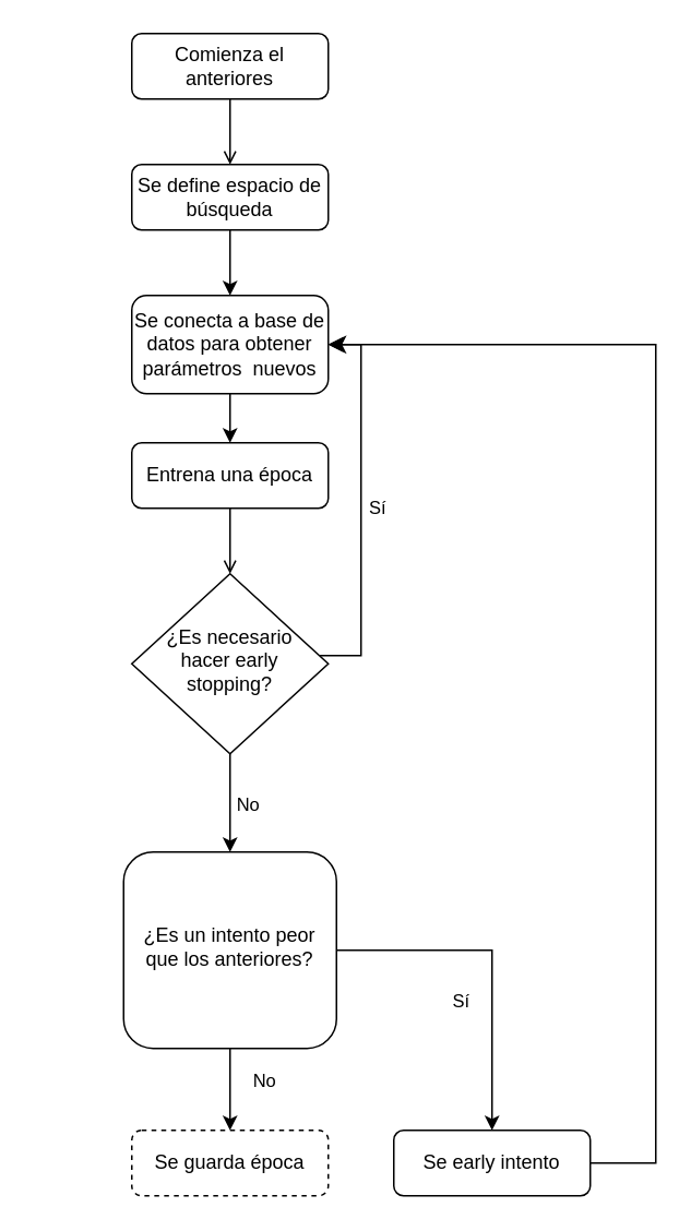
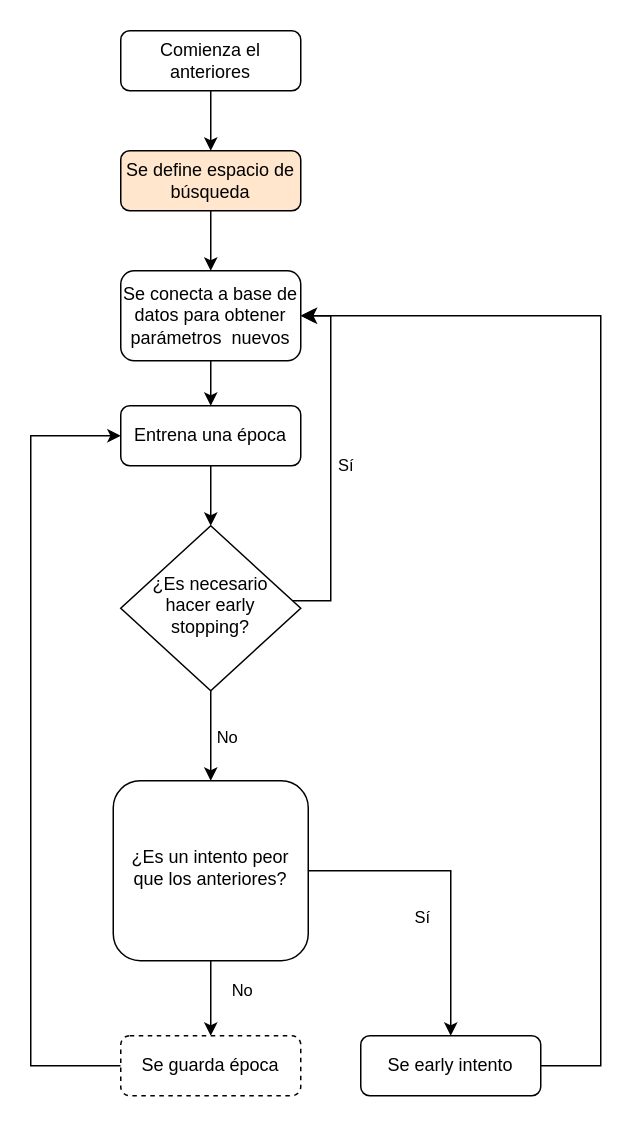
  <mxCell id="0" />
  <mxCell id="1" parent="0" />
- <mxCell id="2" style="edgeStyle=orthogonalEdgeStyle;rounded=0;orthogonalLoop=1;jettySize=auto;html=1;entryX=0.5;entryY=0;entryDx=0;entryDy=0;endArrow=open;" edge="1" parent="1" source="3" target="11"><mxGeometry relative="1" as="geometry" /></mxCell>
+ <mxCell id="2" style="edgeStyle=orthogonalEdgeStyle;rounded=0;orthogonalLoop=1;jettySize=auto;html=1;entryX=0.5;entryY=0;entryDx=0;entryDy=0;" edge="1" parent="1" source="3" target="11"><mxGeometry relative="1" as="geometry" /></mxCell>
  <mxCell id="3" value="Comienza el anteriores" style="rounded=1;whiteSpace=wrap;html=1;fontSize=12;glass=0;strokeWidth=1;shadow=0;" parent="1" vertex="1"><mxGeometry x="80" y="20" width="120" height="40" as="geometry" /></mxCell>
  <mxCell id="4" value="Sí" style="edgeStyle=orthogonalEdgeStyle;rounded=0;html=1;jettySize=auto;orthogonalLoop=1;fontSize=11;endArrow=classic;endFill=1;endSize=8;strokeWidth=1;shadow=0;labelBackgroundColor=none;entryX=1;entryY=0.5;entryDx=0;entryDy=0;" parent="1" source="7" target="9" edge="1"><mxGeometry x="-0.019" y="-10" relative="1" as="geometry"><mxPoint as="offset" /><mxPoint x="240" y="390" as="targetPoint" /><Array as="points"><mxPoint x="220" y="400" /><mxPoint x="220" y="210" /></Array></mxGeometry></mxCell>
  <mxCell id="5" style="edgeStyle=orthogonalEdgeStyle;rounded=0;orthogonalLoop=1;jettySize=auto;html=1;entryX=0.5;entryY=0;entryDx=0;entryDy=0;" edge="1" parent="1" source="7" target="18"><mxGeometry relative="1" as="geometry" /></mxCell>
  <mxCell id="6" value="No" style="edgeLabel;html=1;align=center;verticalAlign=middle;resizable=0;points=[];" vertex="1" connectable="0" parent="5"><mxGeometry x="-0.167" y="-2" relative="1" as="geometry"><mxPoint x="12" y="5" as="offset" /></mxGeometry></mxCell>
  <mxCell id="7" value="¿Es necesario hacer early stopping?" style="rhombus;whiteSpace=wrap;html=1;shadow=0;fontFamily=Helvetica;fontSize=12;align=center;strokeWidth=1;spacing=6;spacingTop=-4;" parent="1" vertex="1"><mxGeometry x="80" y="350" width="120" height="110" as="geometry" /></mxCell>
  <mxCell id="8" style="edgeStyle=orthogonalEdgeStyle;rounded=0;orthogonalLoop=1;jettySize=auto;html=1;entryX=0.5;entryY=0;entryDx=0;entryDy=0;" edge="1" parent="1" source="9" target="13"><mxGeometry relative="1" as="geometry" /></mxCell>
  <mxCell id="9" value="Se conecta a base de datos para obtener parámetros&amp;nbsp; nuevos" style="rounded=1;whiteSpace=wrap;html=1;fontSize=12;glass=0;strokeWidth=1;shadow=0;" vertex="1" parent="1"><mxGeometry x="80" y="180" width="120" height="60" as="geometry" /></mxCell>
  <mxCell id="10" style="edgeStyle=orthogonalEdgeStyle;rounded=0;orthogonalLoop=1;jettySize=auto;html=1;" edge="1" parent="1" source="11" target="9"><mxGeometry relative="1" as="geometry" /></mxCell>
- <mxCell id="11" value="Se define espacio de búsqueda" style="rounded=1;whiteSpace=wrap;html=1;fontSize=12;glass=0;strokeWidth=1;shadow=0;" vertex="1" parent="1"><mxGeometry x="80" y="100" width="120" height="40" as="geometry" /></mxCell>
- <mxCell id="12" style="edgeStyle=orthogonalEdgeStyle;rounded=0;orthogonalLoop=1;jettySize=auto;html=1;endArrow=open;" edge="1" parent="1" source="13" target="7"><mxGeometry relative="1" as="geometry" /></mxCell>
+ <mxCell id="11" value="Se define espacio de búsqueda" style="rounded=1;whiteSpace=wrap;html=1;fontSize=12;glass=0;strokeWidth=1;shadow=0;fillColor=#ffe6cc;" vertex="1" parent="1"><mxGeometry x="80" y="100" width="120" height="40" as="geometry" /></mxCell>
+ <mxCell id="12" style="edgeStyle=orthogonalEdgeStyle;rounded=0;orthogonalLoop=1;jettySize=auto;html=1;" edge="1" parent="1" source="13" target="7"><mxGeometry relative="1" as="geometry" /></mxCell>
  <mxCell id="13" value="Entrena una época" style="rounded=1;whiteSpace=wrap;html=1;fontSize=12;glass=0;strokeWidth=1;shadow=0;" vertex="1" parent="1"><mxGeometry x="80" y="270" width="120" height="40" as="geometry" /></mxCell>
  <mxCell id="14" style="edgeStyle=orthogonalEdgeStyle;rounded=0;orthogonalLoop=1;jettySize=auto;html=1;exitX=0.5;exitY=1;exitDx=0;exitDy=0;entryX=0.5;entryY=0;entryDx=0;entryDy=0;" edge="1" parent="1" source="18" target="20"><mxGeometry relative="1" as="geometry" /></mxCell>
  <mxCell id="15" value="No" style="edgeLabel;html=1;align=center;verticalAlign=middle;resizable=0;points=[];" vertex="1" connectable="0" parent="14"><mxGeometry x="-0.245" relative="1" as="geometry"><mxPoint x="20" as="offset" /></mxGeometry></mxCell>
  <mxCell id="16" style="edgeStyle=orthogonalEdgeStyle;rounded=0;orthogonalLoop=1;jettySize=auto;html=1;" edge="1" parent="1" source="18" target="22"><mxGeometry relative="1" as="geometry" /></mxCell>
  <mxCell id="17" value="Sí" style="edgeLabel;html=1;align=center;verticalAlign=middle;resizable=0;points=[];" vertex="1" connectable="0" parent="16"><mxGeometry x="0.132" y="3" relative="1" as="geometry"><mxPoint x="-23" y="9" as="offset" /></mxGeometry></mxCell>
  <mxCell id="18" value="¿Es un intento peor que los anteriores?" style="whiteSpace=wrap;html=1;shadow=0;fontFamily=Helvetica;fontSize=12;align=center;strokeWidth=1;spacing=6;spacingTop=-4;rounded=1;" vertex="1" parent="1"><mxGeometry x="75" y="520" width="130" height="120" as="geometry" /></mxCell>
+ <mxCell id="19" style="edgeStyle=orthogonalEdgeStyle;rounded=0;orthogonalLoop=1;jettySize=auto;html=1;entryX=0;entryY=0.5;entryDx=0;entryDy=0;" edge="1" parent="1" source="20" target="13"><mxGeometry relative="1" as="geometry"><Array as="points"><mxPoint x="20" y="710" /><mxPoint x="20" y="290" /></Array></mxGeometry></mxCell>
  <mxCell id="20" value="Se guarda época" style="rounded=1;whiteSpace=wrap;html=1;fontSize=12;glass=0;strokeWidth=1;shadow=0;dashed=1;" vertex="1" parent="1"><mxGeometry x="80" y="690" width="120" height="40" as="geometry" /></mxCell>
  <mxCell id="21" style="edgeStyle=orthogonalEdgeStyle;rounded=0;orthogonalLoop=1;jettySize=auto;html=1;entryX=1;entryY=0.5;entryDx=0;entryDy=0;" edge="1" parent="1" source="22" target="9"><mxGeometry relative="1" as="geometry"><Array as="points"><mxPoint x="400" y="710" /><mxPoint x="400" y="210" /></Array></mxGeometry></mxCell>
  <mxCell id="22" value="Se early intento" style="rounded=1;whiteSpace=wrap;html=1;fontSize=12;glass=0;strokeWidth=1;shadow=0;" vertex="1" parent="1"><mxGeometry x="240" y="690" width="120" height="40" as="geometry" /></mxCell>
